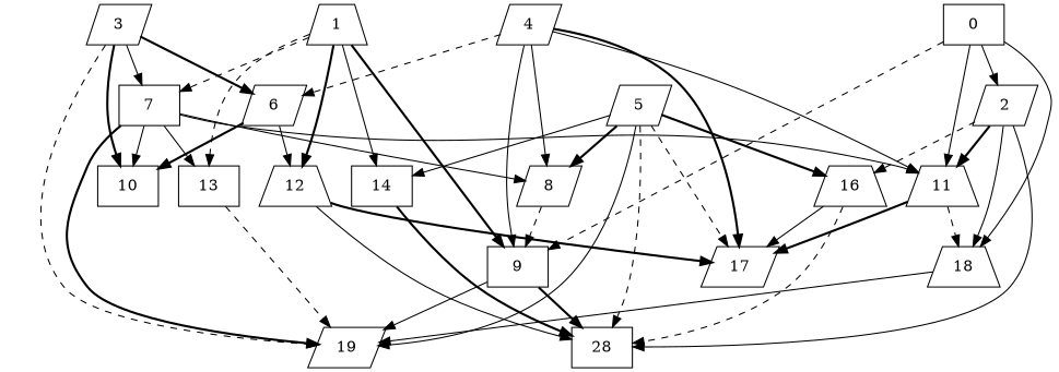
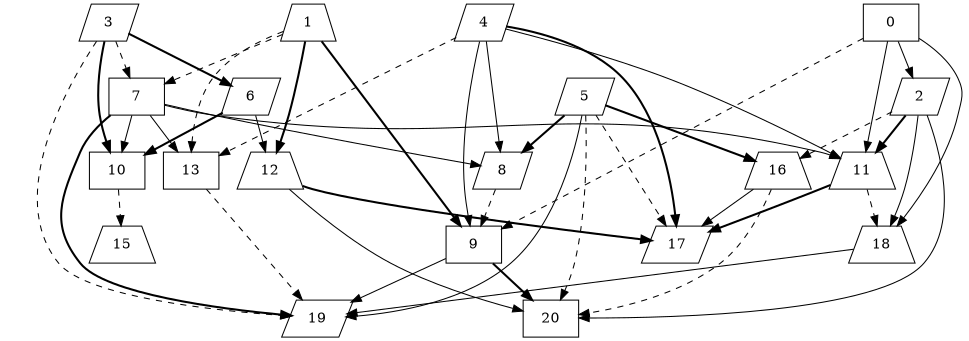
  digraph {
    node [Weight=186 shape=parallelogram]
    edge [Weight=6 style=solid]
    7 [shape=box]
    3
    6
    10 [shape=box]
    19
    13 [Weight=213 shape=box]
    11 [Weight=266 shape=trapezium]
    8 [Weight=80]
    12 [Weight=133 shape=trapezium]
+   15 [Weight=133 shape=trapezium]
    1 [Weight=53 shape=trapezium]
-   14 [Weight=213 shape=box]
    9 [Weight=80 shape=box]
-   20 [Weight=106 shape=box label=28]
+   20 [Weight=106 shape=box]
    17 [Weight=160]
    4
    18 [shape=trapezium]
    0 [Weight=53 shape=box]
    2 [Weight=80]
    16 [Weight=53 shape=trapezium]
    5 [Weight=53]
    7 -> 10 [Weight=4]
    7 -> 19 [Weight=7 style=bold]
    7 -> 13 [Weight=10]
    7 -> 11 [Weight=3]
    7 -> 8 [Weight=4]
-   3 -> 7 [Weight=9]
+   3 -> 7 [Weight=9 style=dashed]
    3 -> 6 [Weight=3 style=bold]
    3 -> 10 [style=bold]
    3 -> 19 [Weight=4 style=dashed]
    6 -> 10 [Weight=8 style=bold]
    6 -> 12 [Weight=7]
+   10 -> 15 [Weight=8 style=dashed]
    13 -> 19 [Weight=10 style=dashed]
    11 -> 17 [Weight=10 style=bold]
    11 -> 18 [Weight=5 style=dashed]
    8 -> 9 [style=dashed]
    12 -> 20
    12 -> 17 [Weight=2 style=bold]
    1 -> 7 [Weight=9 style=dashed]
    1 -> 13 [Weight=5 style=dashed]
    1 -> 12 [Weight=9 style=bold]
-   1 -> 14
    1 -> 9 [Weight=4 style=bold]
-   14 -> 20 [Weight=5 style=bold]
    9 -> 19
    9 -> 20 [Weight=10 style=bold]
-   4 -> 6 [Weight=8 style=dashed]
+   4 -> 13 [Weight=8 style=dashed]
    4 -> 11 [Weight=10]
    4 -> 8 [Weight=7]
    4 -> 9 [Weight=3]
    4 -> 17 [style=bold]
    18 -> 19 [Weight=3]
    0 -> 11
    0 -> 9 [Weight=10 style=dashed]
    0 -> 18 [Weight=9]
    0 -> 2 [Weight=8]
    2 -> 11 [Weight=5 style=bold]
    2 -> 20 [Weight=7]
    2 -> 18 [Weight=5]
    2 -> 16 [Weight=2 style=dashed]
    16 -> 20 [Weight=4 style=dashed]
    16 -> 17 [Weight=3]
    5 -> 19 [Weight=5]
    5 -> 8 [Weight=5 style=bold]
-   5 -> 14 [Weight=2]
    5 -> 20 [Weight=2 style=dashed]
    5 -> 17 [Weight=7 style=dashed]
    5 -> 16 [Weight=9 style=bold]
  }
